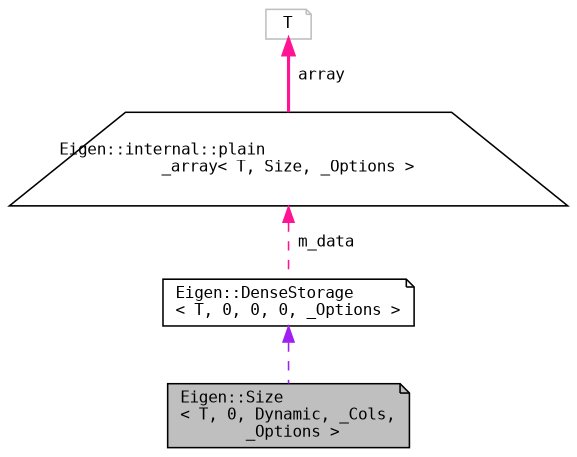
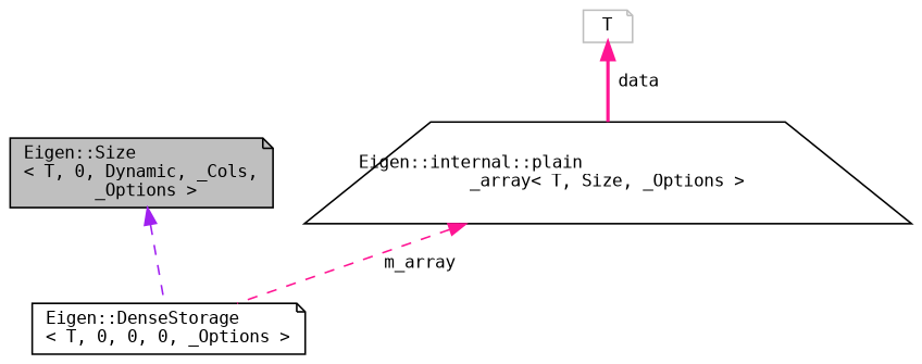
  digraph {
    fontname="DejaVu Sans Mono"
    node [color=black fillcolor=white fontname="DejaVu Sans Mono" fontsize=10 shape=note style=filled]
    edge [color=deeppink dir=back fontname="DejaVu Sans Mono" fontsize=10 labelfontname=Helvetica labelfontsize=10 style=dashed]
    n1 [fillcolor=grey75 fontcolor=black height=0.2 label="Eigen::Size\l\< T, 0, Dynamic, _Cols,\l _Options \>" width=0.4]
    n2 [height=0.2 label="Eigen::DenseStorage\l\< T, 0, 0, 0, _Options \>" width=0.4]
    n3 [height=0.2 label="Eigen::internal::plain\l_array\< T, Size, _Options \>" shape=trapezium width=0.4]
    n4 [color=grey75 height=0.2 label=T width=0.4]
-   n2 -> n1 [color=purple]
-   n3 -> n2 [label=" m_data"]
-   n4 -> n3 [label=" array" style=bold]
+   n1 -> n2 [color=purple]
+   n3 -> n2 [label=" m_array"]
+   n4 -> n3 [label=" data" style=bold]
  }
